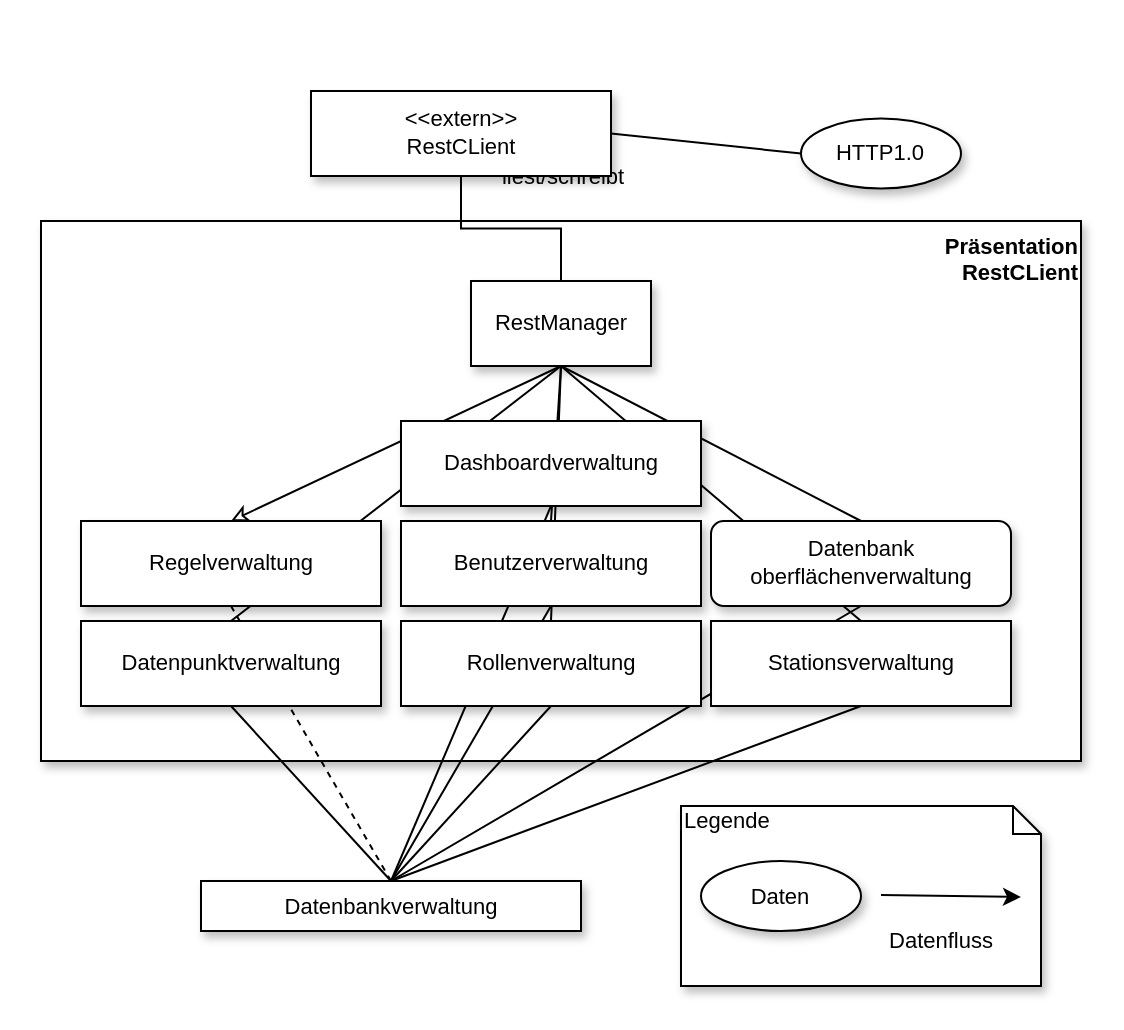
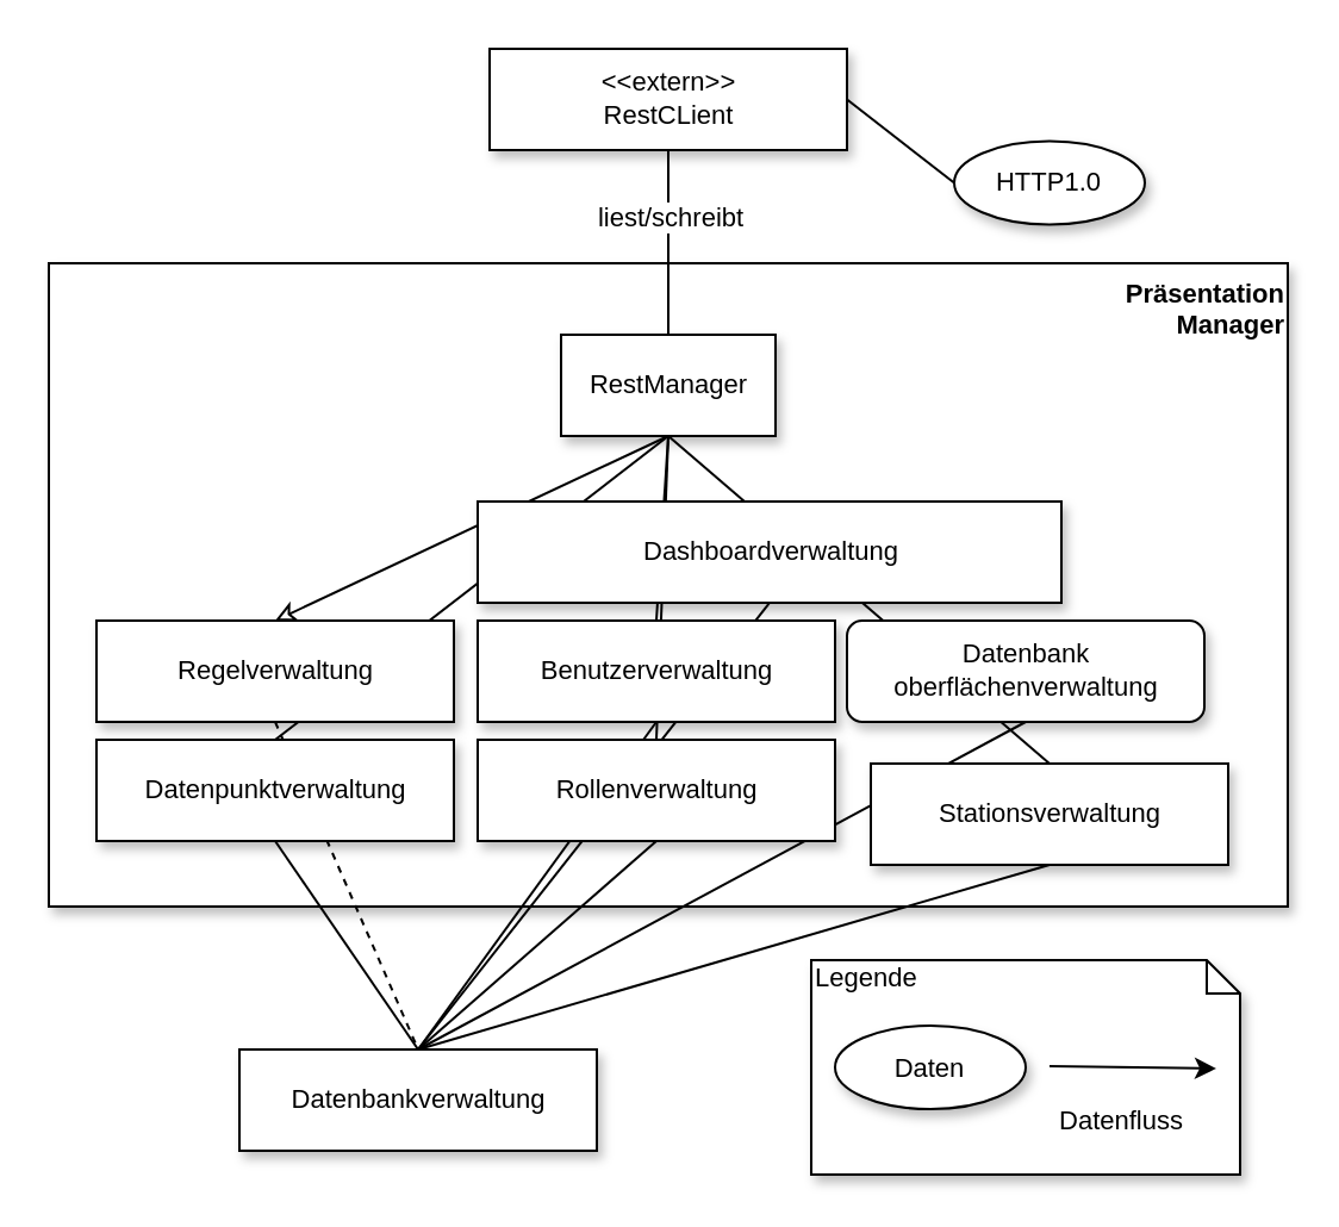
  <mxCell id="0" />
  <mxCell id="1" parent="0" />
- <mxCell id="2" value="&lt;div&gt;&lt;b&gt;Präsentation&lt;/b&gt;&lt;/div&gt;&lt;div&gt;&lt;b&gt;RestCLient&lt;/b&gt;&lt;/div&gt;" style="html=1;fontSize=11;align=right;verticalAlign=top;gradientColor=none;rounded=0;shadow=1;" vertex="1" parent="1"><mxGeometry x="20" y="110" width="520" height="270" as="geometry" /></mxCell>
+ <mxCell id="2" value="&lt;div&gt;&lt;b&gt;Präsentation&lt;/b&gt;&lt;/div&gt;&lt;div&gt;&lt;b&gt;Manager&lt;/b&gt;&lt;/div&gt;" style="html=1;fontSize=11;align=right;verticalAlign=top;gradientColor=none;rounded=0;shadow=1;" vertex="1" parent="1"><mxGeometry x="20" y="110" width="520" height="270" as="geometry" /></mxCell>
  <mxCell id="3" style="edgeStyle=none;rounded=0;orthogonalLoop=1;jettySize=auto;html=1;exitX=0.5;exitY=1;exitDx=0;exitDy=0;entryX=0.5;entryY=0;entryDx=0;entryDy=0;startArrow=none;startFill=0;endArrow=none;endFill=0;fontSize=11;" edge="1" parent="1" source="32" target="4"><mxGeometry relative="1" as="geometry" /></mxCell>
- <mxCell id="4" value="Datenbankverwaltung" style="html=1;fontSize=11;align=center;verticalAlign=middle;gradientColor=none;rounded=0;shadow=1;" vertex="1" parent="1"><mxGeometry x="100" y="440" width="190" height="25" as="geometry" /></mxCell>
+ <mxCell id="4" value="Datenbankverwaltung" style="html=1;fontSize=11;align=center;verticalAlign=middle;gradientColor=none;rounded=0;shadow=1;" vertex="1" parent="1"><mxGeometry x="100" y="440" width="150" height="42.5" as="geometry" /></mxCell>
  <mxCell id="5" value="&lt;div&gt;HTTP1.0&lt;/div&gt;" style="ellipse;whiteSpace=wrap;html=1;rounded=0;shadow=1;gradientColor=none;fontSize=11;align=center;" vertex="1" parent="1"><mxGeometry x="400" y="58.75" width="80" height="35" as="geometry" /></mxCell>
  <mxCell id="6" value="Legende" style="shape=note;whiteSpace=wrap;html=1;size=14;verticalAlign=top;align=left;spacingTop=-6;rounded=0;shadow=1;gradientColor=none;fontSize=11;" vertex="1" parent="1"><mxGeometry x="340" y="402.5" width="180" height="90" as="geometry" /></mxCell>
  <mxCell id="7" style="edgeStyle=none;rounded=0;orthogonalLoop=1;jettySize=auto;html=1;exitX=0;exitY=0.75;exitDx=0;exitDy=0;startArrow=none;startFill=0;endArrow=classic;endFill=1;fontSize=11;" edge="1" parent="1"><mxGeometry relative="1" as="geometry"><mxPoint x="440" y="447" as="sourcePoint" /><mxPoint x="510" y="448" as="targetPoint" /><Array as="points" /></mxGeometry></mxCell>
  <mxCell id="8" value="Datenfluss" style="text;html=1;align=center;verticalAlign=middle;resizable=0;points=[];labelBackgroundColor=#ffffff;fontSize=11;" vertex="1" connectable="0" parent="7"><mxGeometry x="-0.175" y="1" relative="1" as="geometry"><mxPoint y="22.88" as="offset" /></mxGeometry></mxCell>
  <mxCell id="9" style="edgeStyle=orthogonalEdgeStyle;rounded=0;orthogonalLoop=1;jettySize=auto;html=1;exitX=0.5;exitY=0;exitDx=0;exitDy=0;entryX=0.5;entryY=1;entryDx=0;entryDy=0;startArrow=none;startFill=0;endArrow=none;endFill=0;fontSize=11;" edge="1" parent="1" source="17" target="21"><mxGeometry relative="1" as="geometry" /></mxCell>
  <mxCell id="10" value="liest/schreibt" style="text;html=1;align=center;verticalAlign=middle;resizable=0;points=[];labelBackgroundColor=#ffffff;fontSize=11;" vertex="1" connectable="0" parent="9"><mxGeometry x="-0.742" y="1" relative="1" as="geometry"><mxPoint x="1" y="-40" as="offset" /></mxGeometry></mxCell>
  <mxCell id="11" style="rounded=0;orthogonalLoop=1;jettySize=auto;html=1;exitX=0.5;exitY=1;exitDx=0;exitDy=0;entryX=0.5;entryY=0;entryDx=0;entryDy=0;startArrow=none;startFill=0;endArrow=none;endFill=0;fontSize=11;" edge="1" parent="1" source="17" target="31"><mxGeometry relative="1" as="geometry" /></mxCell>
  <mxCell id="12" style="edgeStyle=none;rounded=0;orthogonalLoop=1;jettySize=auto;html=1;entryX=0.5;entryY=0;entryDx=0;entryDy=0;startArrow=none;startFill=0;endArrow=classic;endFill=0;fontSize=11;exitX=0.5;exitY=1;exitDx=0;exitDy=0;" edge="1" parent="1" source="17" target="27"><mxGeometry relative="1" as="geometry" /></mxCell>
  <mxCell id="13" style="edgeStyle=none;rounded=0;orthogonalLoop=1;jettySize=auto;html=1;exitX=0.5;exitY=1;exitDx=0;exitDy=0;entryX=0.5;entryY=0;entryDx=0;entryDy=0;startArrow=none;startFill=0;endArrow=none;endFill=0;fontSize=11;" edge="1" parent="1" source="17" target="29"><mxGeometry relative="1" as="geometry" /></mxCell>
  <mxCell id="14" style="edgeStyle=none;rounded=0;orthogonalLoop=1;jettySize=auto;html=1;exitX=0.5;exitY=1;exitDx=0;exitDy=0;entryX=0.5;entryY=0;entryDx=0;entryDy=0;startArrow=none;startFill=0;endArrow=none;endFill=0;fontSize=11;" edge="1" parent="1" source="17" target="19"><mxGeometry relative="1" as="geometry" /></mxCell>
- <mxCell id="15" style="edgeStyle=none;rounded=0;orthogonalLoop=1;jettySize=auto;html=1;exitX=0.5;exitY=1;exitDx=0;exitDy=0;entryX=0.5;entryY=0;entryDx=0;entryDy=0;startArrow=none;startFill=0;endArrow=none;endFill=0;fontSize=11;" edge="1" parent="1" source="17" target="23"><mxGeometry relative="1" as="geometry" /></mxCell>
  <mxCell id="16" style="edgeStyle=none;rounded=0;orthogonalLoop=1;jettySize=auto;html=1;exitX=0.5;exitY=1;exitDx=0;exitDy=0;entryX=0.5;entryY=0;entryDx=0;entryDy=0;startArrow=none;startFill=0;endArrow=none;endFill=0;fontSize=11;" edge="1" parent="1" source="17" target="25"><mxGeometry relative="1" as="geometry" /></mxCell>
  <mxCell id="17" value="RestManager" style="html=1;fontSize=11;align=center;verticalAlign=middle;gradientColor=none;rounded=0;shadow=1;" vertex="1" parent="1"><mxGeometry x="235" y="140" width="90" height="42.5" as="geometry" /></mxCell>
  <mxCell id="18" style="edgeStyle=none;rounded=0;orthogonalLoop=1;jettySize=auto;html=1;exitX=0.5;exitY=1;exitDx=0;exitDy=0;startArrow=none;startFill=0;endArrow=none;endFill=0;fontSize=11;entryX=0.5;entryY=0;entryDx=0;entryDy=0;" edge="1" parent="1" source="19" target="4"><mxGeometry relative="1" as="geometry"><mxPoint x="260" y="460" as="targetPoint" /></mxGeometry></mxCell>
  <mxCell id="19" value="Benutzerverwaltung" style="html=1;fontSize=11;align=center;verticalAlign=middle;gradientColor=none;rounded=0;shadow=1;" vertex="1" parent="1"><mxGeometry x="200" y="260" width="150" height="42.5" as="geometry" /></mxCell>
  <mxCell id="20" style="edgeStyle=none;rounded=0;orthogonalLoop=1;jettySize=auto;html=1;exitX=1;exitY=0.5;exitDx=0;exitDy=0;entryX=0;entryY=0.5;entryDx=0;entryDy=0;startArrow=none;startFill=0;endArrow=none;endFill=0;fontSize=11;" edge="1" parent="1" source="21" target="5"><mxGeometry relative="1" as="geometry" /></mxCell>
- <mxCell id="21" value="&lt;div&gt;&amp;lt;&amp;lt;extern&amp;gt;&amp;gt;&lt;/div&gt;&lt;div&gt;RestCLient&lt;br&gt;&lt;/div&gt;" style="html=1;fontSize=11;align=center;verticalAlign=middle;gradientColor=none;rounded=0;shadow=1;" vertex="1" parent="1"><mxGeometry x="155" y="45" width="150" height="42.5" as="geometry" /></mxCell>
+ <mxCell id="21" value="&lt;div&gt;&amp;lt;&amp;lt;extern&amp;gt;&amp;gt;&lt;/div&gt;&lt;div&gt;RestCLient&lt;br&gt;&lt;/div&gt;" style="html=1;fontSize=11;align=center;verticalAlign=middle;gradientColor=none;rounded=0;shadow=1;" vertex="1" parent="1"><mxGeometry x="205" y="20" width="150" height="42.5" as="geometry" /></mxCell>
  <mxCell id="22" style="edgeStyle=none;rounded=0;orthogonalLoop=1;jettySize=auto;html=1;exitX=0.5;exitY=1;exitDx=0;exitDy=0;startArrow=none;startFill=0;endArrow=none;endFill=0;fontSize=11;entryX=0.5;entryY=0;entryDx=0;entryDy=0;" edge="1" parent="1" source="23" target="4"><mxGeometry relative="1" as="geometry"><mxPoint x="270" y="460" as="targetPoint" /></mxGeometry></mxCell>
  <mxCell id="23" value="&lt;div&gt;Datenbank&lt;/div&gt;&lt;div&gt;oberflächenverwaltung&lt;/div&gt;" style="html=1;fontSize=11;align=center;verticalAlign=middle;gradientColor=none;shadow=1;rounded=1;" vertex="1" parent="1"><mxGeometry x="355" y="260" width="150" height="42.5" as="geometry" /></mxCell>
  <mxCell id="24" style="edgeStyle=none;rounded=0;orthogonalLoop=1;jettySize=auto;html=1;exitX=0.5;exitY=1;exitDx=0;exitDy=0;startArrow=none;startFill=0;endArrow=none;endFill=0;fontSize=11;entryX=0.5;entryY=0;entryDx=0;entryDy=0;" edge="1" parent="1" source="25" target="4"><mxGeometry relative="1" as="geometry"><mxPoint x="350" y="430" as="targetPoint" /></mxGeometry></mxCell>
- <mxCell id="25" value="Stationsverwaltung" style="html=1;fontSize=11;align=center;verticalAlign=middle;gradientColor=none;rounded=0;shadow=1;" vertex="1" parent="1"><mxGeometry x="355" y="310" width="150" height="42.5" as="geometry" /></mxCell>
+ <mxCell id="25" value="Stationsverwaltung" style="html=1;fontSize=11;align=center;verticalAlign=middle;gradientColor=none;rounded=0;shadow=1;" vertex="1" parent="1"><mxGeometry x="365" y="320" width="150" height="42.5" as="geometry" /></mxCell>
  <mxCell id="26" style="edgeStyle=none;rounded=0;orthogonalLoop=1;jettySize=auto;html=1;exitX=0.5;exitY=1;exitDx=0;exitDy=0;entryX=0.5;entryY=0;entryDx=0;entryDy=0;startArrow=none;startFill=0;endArrow=none;endFill=0;fontSize=11;dashed=1;" edge="1" parent="1" source="27" target="4"><mxGeometry relative="1" as="geometry" /></mxCell>
  <mxCell id="27" value="Regelverwaltung" style="html=1;fontSize=11;align=center;verticalAlign=middle;gradientColor=none;rounded=0;shadow=1;" vertex="1" parent="1"><mxGeometry x="40" y="260" width="150" height="42.5" as="geometry" /></mxCell>
  <mxCell id="28" style="edgeStyle=none;rounded=0;orthogonalLoop=1;jettySize=auto;html=1;exitX=0.5;exitY=1;exitDx=0;exitDy=0;startArrow=none;startFill=0;endArrow=none;endFill=0;fontSize=11;entryX=0.5;entryY=0;entryDx=0;entryDy=0;" edge="1" parent="1" source="29" target="4"><mxGeometry relative="1" as="geometry"><mxPoint x="270" y="470" as="targetPoint" /></mxGeometry></mxCell>
  <mxCell id="29" value="Rollenverwaltung" style="html=1;fontSize=11;align=center;verticalAlign=middle;gradientColor=none;rounded=0;shadow=1;" vertex="1" parent="1"><mxGeometry x="200" y="310" width="150" height="42.5" as="geometry" /></mxCell>
  <mxCell id="30" style="edgeStyle=none;rounded=0;orthogonalLoop=1;jettySize=auto;html=1;exitX=0.5;exitY=1;exitDx=0;exitDy=0;entryX=0.5;entryY=0;entryDx=0;entryDy=0;startArrow=none;startFill=0;endArrow=none;endFill=0;fontSize=11;" edge="1" parent="1" source="31" target="4"><mxGeometry relative="1" as="geometry" /></mxCell>
  <mxCell id="31" value="Datenpunktverwaltung" style="html=1;fontSize=11;align=center;verticalAlign=middle;gradientColor=none;rounded=0;shadow=1;" vertex="1" parent="1"><mxGeometry x="40" y="310" width="150" height="42.5" as="geometry" /></mxCell>
- <mxCell id="32" value="Dashboardverwaltung" style="html=1;fontSize=11;align=center;verticalAlign=middle;gradientColor=none;rounded=0;shadow=1;" vertex="1" parent="1"><mxGeometry x="200" y="210" width="150" height="42.5" as="geometry" /></mxCell>
+ <mxCell id="32" value="Dashboardverwaltung" style="html=1;fontSize=11;align=center;verticalAlign=middle;gradientColor=none;rounded=0;shadow=1;" vertex="1" parent="1"><mxGeometry x="200" y="210" width="245" height="42.5" as="geometry" /></mxCell>
  <mxCell id="33" value="Daten" style="ellipse;whiteSpace=wrap;html=1;rounded=0;shadow=1;gradientColor=none;fontSize=11;align=center;" vertex="1" parent="1"><mxGeometry x="350" y="430" width="80" height="35" as="geometry" /></mxCell>
